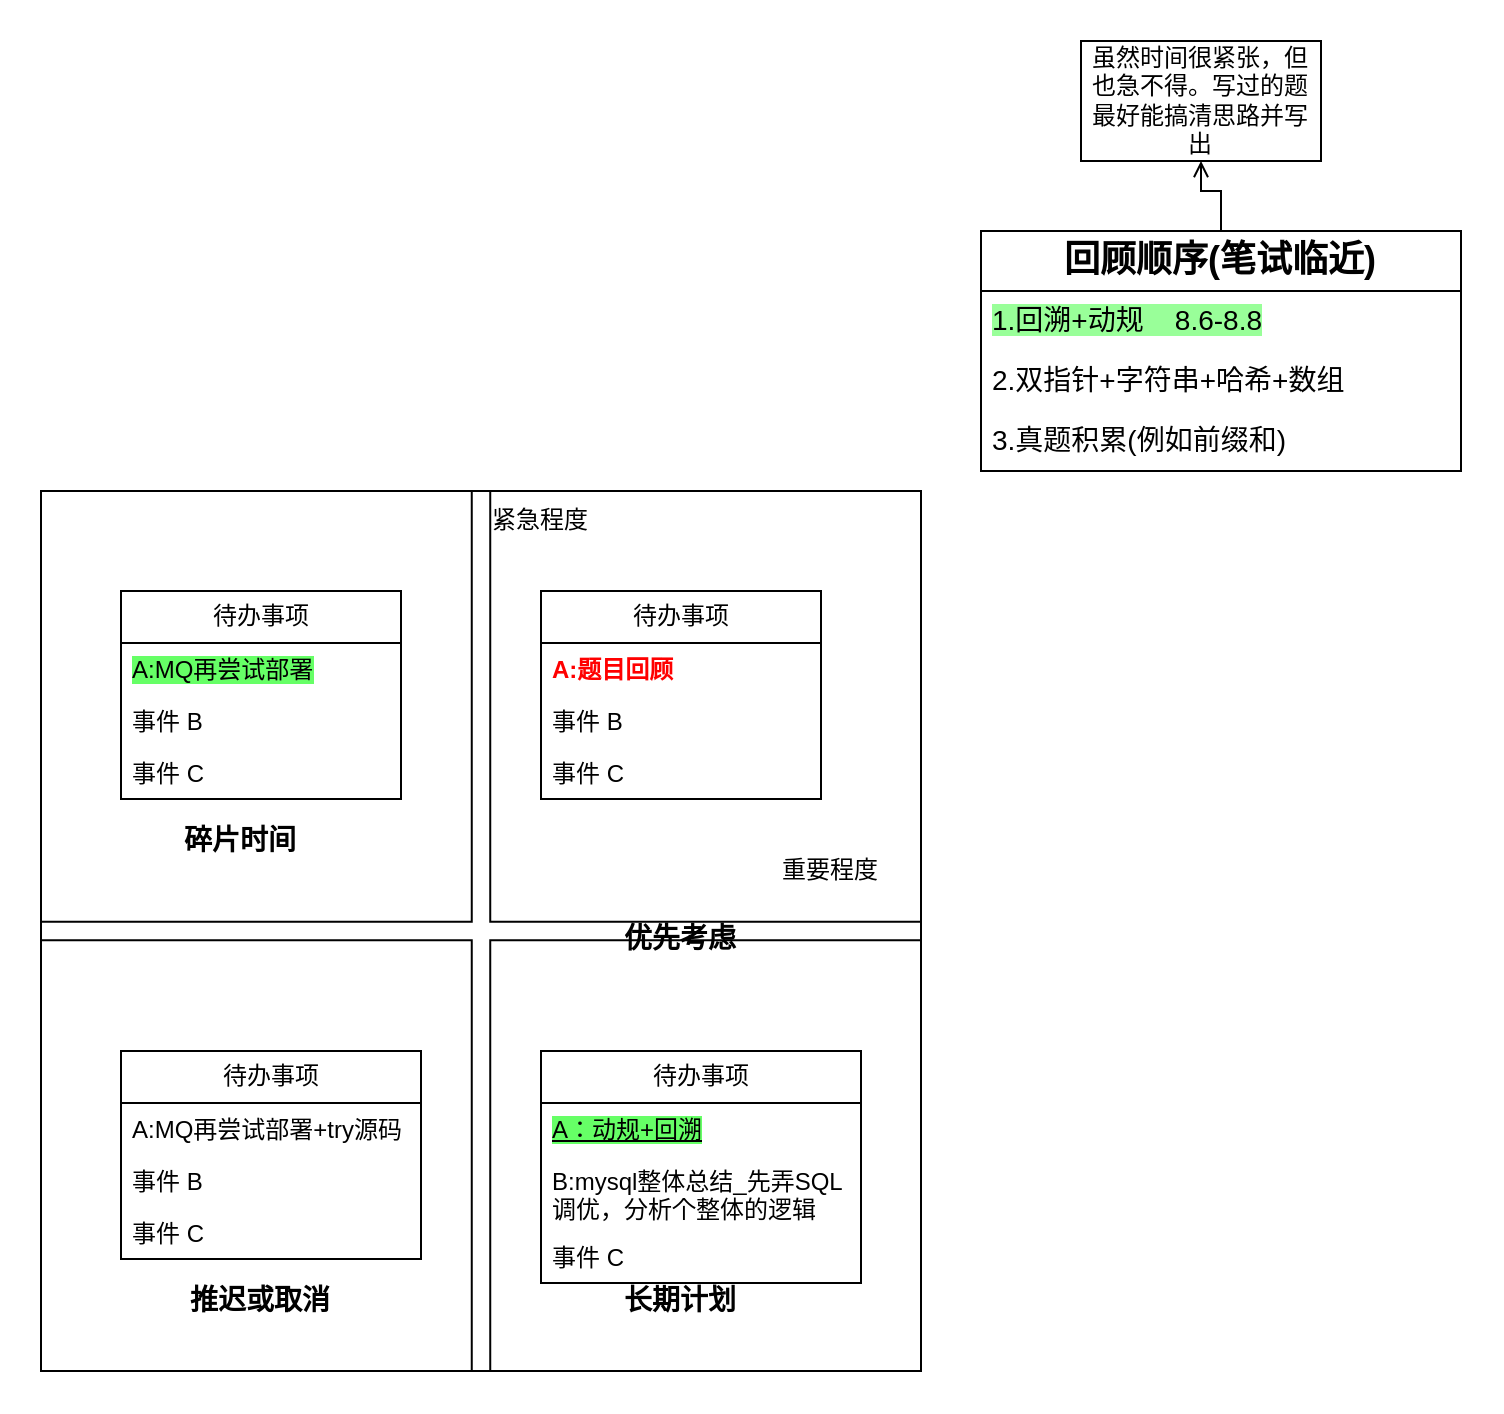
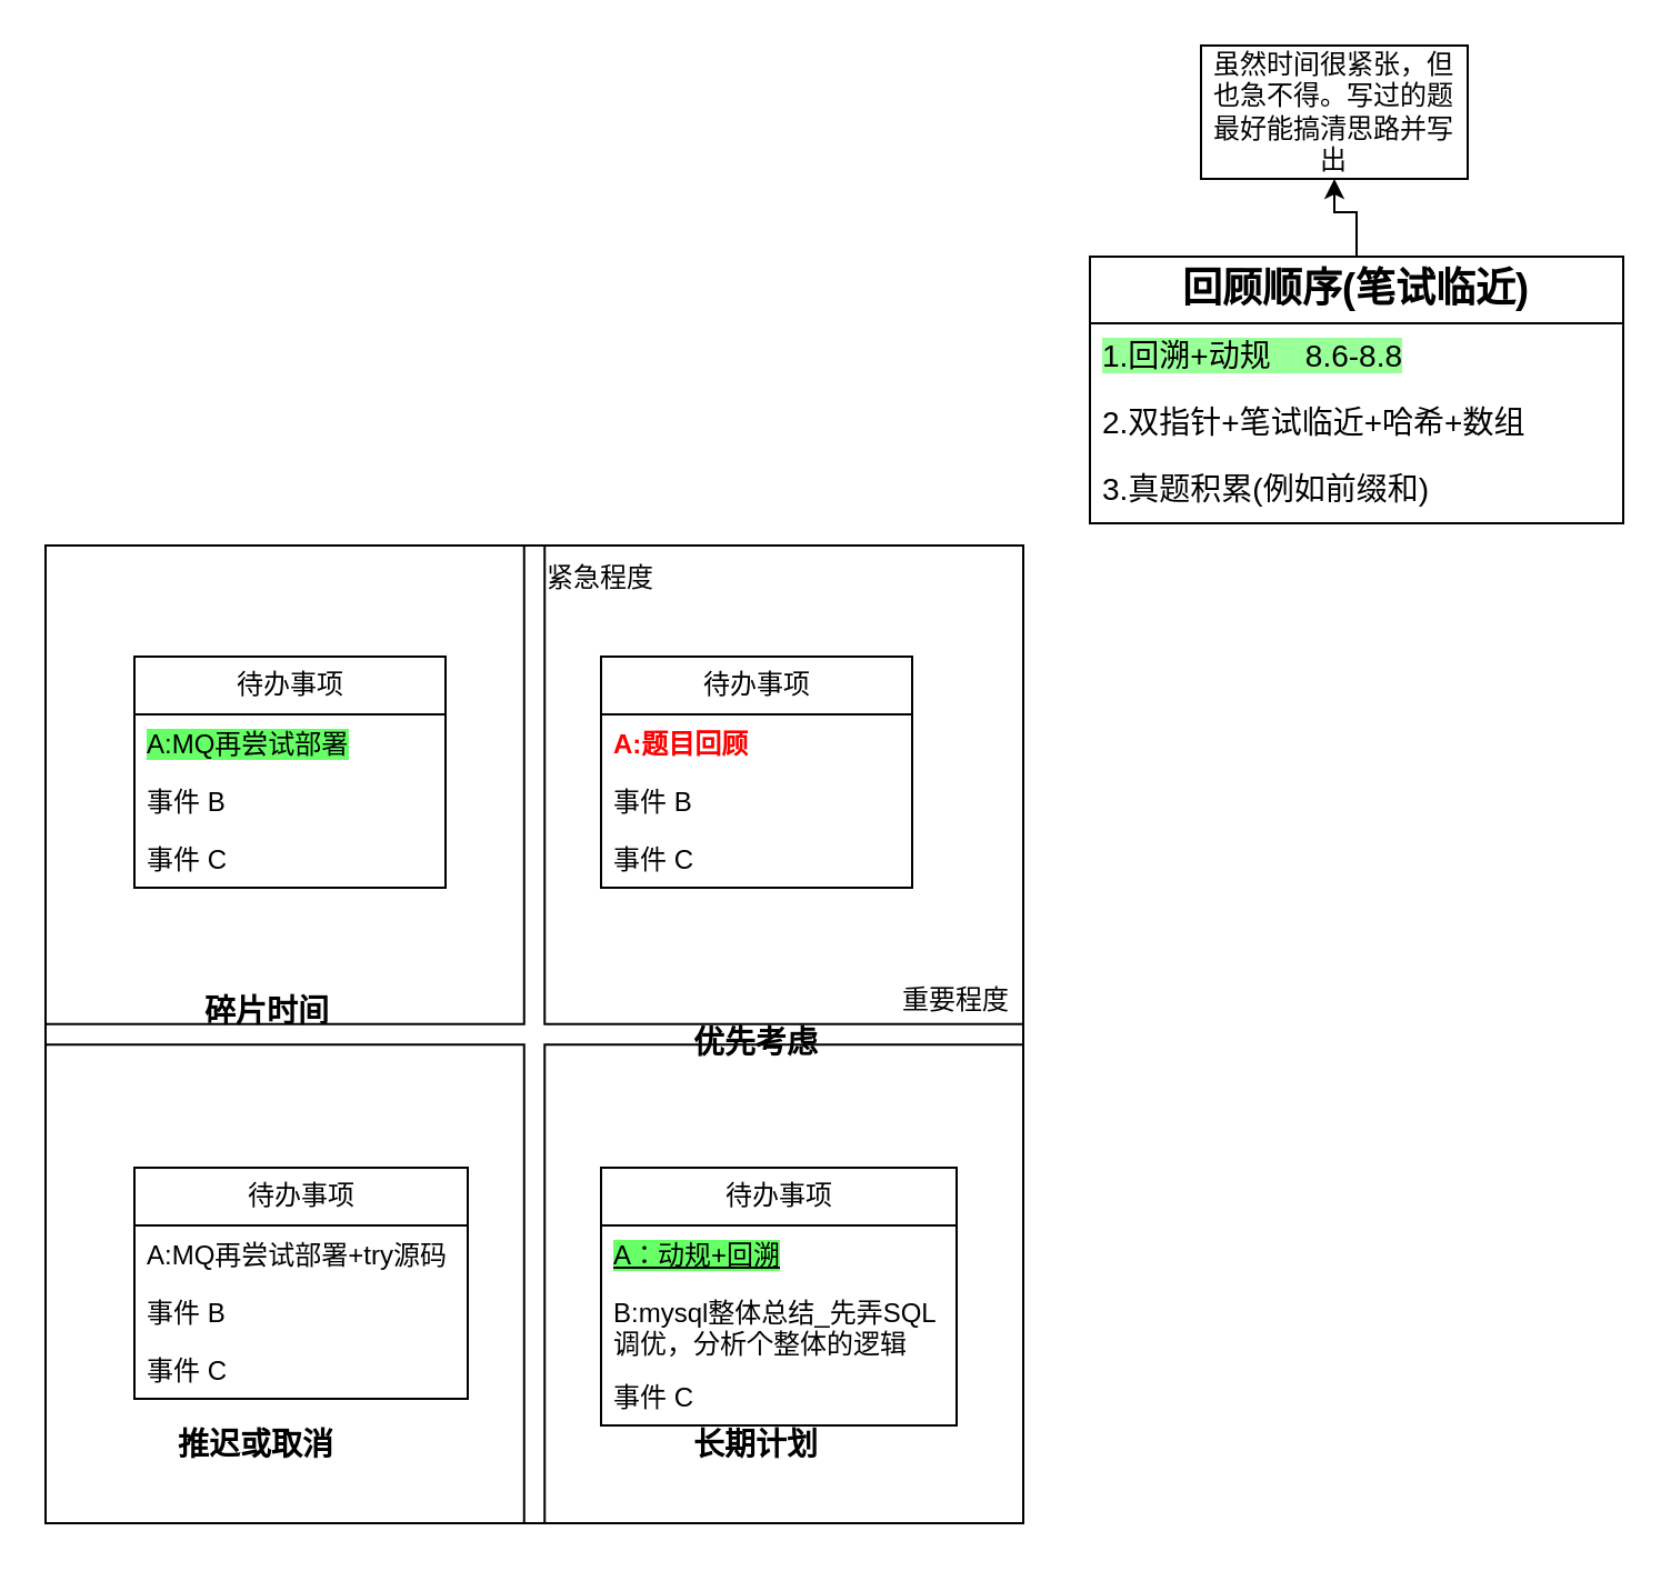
  <mxCell id="0" />
  <mxCell id="1" parent="0" />
  <mxCell id="2" value="" style="whiteSpace=wrap;html=1;aspect=fixed;movable=0;resizable=0;rotatable=0;deletable=0;editable=0;locked=1;connectable=0;" parent="1" vertex="1"><mxGeometry x="20" y="245" width="440" height="440" as="geometry" /></mxCell>
  <mxCell id="3" value="" style="shape=cross;whiteSpace=wrap;html=1;size=0.021;movable=0;resizable=0;rotatable=0;deletable=0;editable=0;locked=1;connectable=0;" parent="1" vertex="1"><mxGeometry x="20" y="245" width="440" height="440" as="geometry" /></mxCell>
- <mxCell id="4" value="重要程度" style="text;html=1;align=center;verticalAlign=middle;whiteSpace=wrap;rounded=0;movable=0;resizable=0;rotatable=0;deletable=0;editable=0;locked=1;connectable=0;" parent="1" vertex="1"><mxGeometry x="385" y="420" width="60" height="30" as="geometry" /></mxCell>
+ <mxCell id="4" value="重要程度" style="text;html=1;align=center;verticalAlign=middle;whiteSpace=wrap;rounded=0;movable=0;resizable=0;rotatable=0;deletable=0;editable=0;locked=1;connectable=0;" parent="1" vertex="1"><mxGeometry x="400" y="435" width="60" height="30" as="geometry" /></mxCell>
  <mxCell id="5" value="紧急程度" style="text;html=1;align=center;verticalAlign=middle;whiteSpace=wrap;rounded=0;movable=0;resizable=0;rotatable=0;deletable=0;editable=0;locked=1;connectable=0;" parent="1" vertex="1"><mxGeometry x="240" y="245" width="60" height="30" as="geometry" /></mxCell>
  <mxCell id="6" value="待办事项" style="swimlane;fontStyle=0;childLayout=stackLayout;horizontal=1;startSize=26;fillColor=none;horizontalStack=0;resizeParent=1;resizeParentMax=0;resizeLast=0;collapsible=1;marginBottom=0;html=1;" parent="1" vertex="1"><mxGeometry x="270" y="295" width="140" height="104" as="geometry" /></mxCell>
  <mxCell id="7" value="&lt;font color=&quot;#ff0000&quot;&gt;&lt;b&gt;A:题目回顾&lt;/b&gt;&lt;/font&gt;" style="text;strokeColor=none;fillColor=none;align=left;verticalAlign=top;spacingLeft=4;spacingRight=4;overflow=hidden;rotatable=0;points=[[0,0.5],[1,0.5]];portConstraint=eastwest;whiteSpace=wrap;html=1;" parent="6" vertex="1"><mxGeometry y="26" width="140" height="26" as="geometry" /></mxCell>
  <mxCell id="8" value="事件 B" style="text;strokeColor=none;fillColor=none;align=left;verticalAlign=top;spacingLeft=4;spacingRight=4;overflow=hidden;rotatable=0;points=[[0,0.5],[1,0.5]];portConstraint=eastwest;whiteSpace=wrap;html=1;" parent="6" vertex="1"><mxGeometry y="52" width="140" height="26" as="geometry" /></mxCell>
  <mxCell id="9" value="事件 C" style="text;strokeColor=none;fillColor=none;align=left;verticalAlign=top;spacingLeft=4;spacingRight=4;overflow=hidden;rotatable=0;points=[[0,0.5],[1,0.5]];portConstraint=eastwest;whiteSpace=wrap;html=1;" parent="6" vertex="1"><mxGeometry y="78" width="140" height="26" as="geometry" /></mxCell>
  <mxCell id="10" value="待办事项" style="swimlane;fontStyle=0;childLayout=stackLayout;horizontal=1;startSize=26;fillColor=none;horizontalStack=0;resizeParent=1;resizeParentMax=0;resizeLast=0;collapsible=1;marginBottom=0;html=1;" parent="1" vertex="1"><mxGeometry x="60" y="295" width="140" height="104" as="geometry" /></mxCell>
  <mxCell id="11" value="&lt;span style=&quot;background-color: rgb(102, 255, 102);&quot;&gt;A:MQ再尝试部署&lt;/span&gt;" style="text;strokeColor=none;fillColor=none;align=left;verticalAlign=top;spacingLeft=4;spacingRight=4;overflow=hidden;rotatable=0;points=[[0,0.5],[1,0.5]];portConstraint=eastwest;whiteSpace=wrap;html=1;" parent="10" vertex="1"><mxGeometry y="26" width="140" height="26" as="geometry" /></mxCell>
  <mxCell id="12" value="事件 B" style="text;strokeColor=none;fillColor=none;align=left;verticalAlign=top;spacingLeft=4;spacingRight=4;overflow=hidden;rotatable=0;points=[[0,0.5],[1,0.5]];portConstraint=eastwest;whiteSpace=wrap;html=1;" parent="10" vertex="1"><mxGeometry y="52" width="140" height="26" as="geometry" /></mxCell>
  <mxCell id="13" value="事件 C" style="text;strokeColor=none;fillColor=none;align=left;verticalAlign=top;spacingLeft=4;spacingRight=4;overflow=hidden;rotatable=0;points=[[0,0.5],[1,0.5]];portConstraint=eastwest;whiteSpace=wrap;html=1;" parent="10" vertex="1"><mxGeometry y="78" width="140" height="26" as="geometry" /></mxCell>
  <mxCell id="14" value="待办事项" style="swimlane;fontStyle=0;childLayout=stackLayout;horizontal=1;startSize=26;fillColor=none;horizontalStack=0;resizeParent=1;resizeParentMax=0;resizeLast=0;collapsible=1;marginBottom=0;html=1;" parent="1" vertex="1"><mxGeometry x="270" y="525" width="160" height="116" as="geometry" /></mxCell>
  <mxCell id="15" value="&lt;u style=&quot;background-color: rgb(102, 255, 102);&quot;&gt;A：动规+回溯&lt;/u&gt;" style="text;strokeColor=none;fillColor=none;align=left;verticalAlign=top;spacingLeft=4;spacingRight=4;overflow=hidden;rotatable=0;points=[[0,0.5],[1,0.5]];portConstraint=eastwest;whiteSpace=wrap;html=1;" parent="14" vertex="1"><mxGeometry y="26" width="160" height="26" as="geometry" /></mxCell>
  <mxCell id="16" value="B:mysql整体总结_先弄SQL调优，分析个整体的逻辑" style="text;strokeColor=none;fillColor=none;align=left;verticalAlign=top;spacingLeft=4;spacingRight=4;overflow=hidden;rotatable=0;points=[[0,0.5],[1,0.5]];portConstraint=eastwest;whiteSpace=wrap;html=1;" parent="14" vertex="1"><mxGeometry y="52" width="160" height="38" as="geometry" /></mxCell>
  <mxCell id="17" value="事件 C" style="text;strokeColor=none;fillColor=none;align=left;verticalAlign=top;spacingLeft=4;spacingRight=4;overflow=hidden;rotatable=0;points=[[0,0.5],[1,0.5]];portConstraint=eastwest;whiteSpace=wrap;html=1;" parent="14" vertex="1"><mxGeometry y="90" width="160" height="26" as="geometry" /></mxCell>
  <mxCell id="18" value="待办事项" style="swimlane;fontStyle=0;childLayout=stackLayout;horizontal=1;startSize=26;fillColor=none;horizontalStack=0;resizeParent=1;resizeParentMax=0;resizeLast=0;collapsible=1;marginBottom=0;html=1;" parent="1" vertex="1"><mxGeometry x="60" y="525" width="150" height="104" as="geometry" /></mxCell>
  <mxCell id="19" value="A:MQ再尝试部署+try源码" style="text;strokeColor=none;fillColor=none;align=left;verticalAlign=top;spacingLeft=4;spacingRight=4;overflow=hidden;rotatable=0;points=[[0,0.5],[1,0.5]];portConstraint=eastwest;whiteSpace=wrap;html=1;" parent="18" vertex="1"><mxGeometry y="26" width="150" height="26" as="geometry" /></mxCell>
  <mxCell id="20" value="事件 B" style="text;strokeColor=none;fillColor=none;align=left;verticalAlign=top;spacingLeft=4;spacingRight=4;overflow=hidden;rotatable=0;points=[[0,0.5],[1,0.5]];portConstraint=eastwest;whiteSpace=wrap;html=1;" parent="18" vertex="1"><mxGeometry y="52" width="150" height="26" as="geometry" /></mxCell>
  <mxCell id="21" value="事件 C" style="text;strokeColor=none;fillColor=none;align=left;verticalAlign=top;spacingLeft=4;spacingRight=4;overflow=hidden;rotatable=0;points=[[0,0.5],[1,0.5]];portConstraint=eastwest;whiteSpace=wrap;html=1;" parent="18" vertex="1"><mxGeometry y="78" width="150" height="26" as="geometry" /></mxCell>
  <mxCell id="22" value="&lt;b&gt;&lt;font style=&quot;font-size: 14px;&quot;&gt;优先考虑&lt;/font&gt;&lt;/b&gt;" style="text;html=1;align=center;verticalAlign=middle;whiteSpace=wrap;rounded=0;" parent="1" vertex="1"><mxGeometry x="310" y="454" width="60" height="30" as="geometry" /></mxCell>
  <mxCell id="23" value="&lt;b&gt;&lt;font style=&quot;font-size: 14px;&quot;&gt;长期计划&lt;/font&gt;&lt;/b&gt;" style="text;html=1;align=center;verticalAlign=middle;whiteSpace=wrap;rounded=0;" parent="1" vertex="1"><mxGeometry x="310" y="635" width="60" height="30" as="geometry" /></mxCell>
- <mxCell id="24" value="&lt;b&gt;&lt;font style=&quot;font-size: 14px;&quot;&gt;推迟或取消&lt;/font&gt;&lt;/b&gt;" style="text;html=1;align=center;verticalAlign=middle;whiteSpace=wrap;rounded=0;" parent="1" vertex="1"><mxGeometry x="90" y="635" width="80" height="30" as="geometry" /></mxCell>
- <mxCell id="25" value="&lt;b&gt;&lt;font style=&quot;font-size: 14px;&quot;&gt;碎片时间&lt;/font&gt;&lt;/b&gt;" style="text;html=1;align=center;verticalAlign=middle;whiteSpace=wrap;rounded=0;" parent="1" vertex="1"><mxGeometry x="90" y="405" width="60" height="30" as="geometry" /></mxCell>
- <mxCell id="26" value="" style="edgeStyle=orthogonalEdgeStyle;rounded=0;orthogonalLoop=1;jettySize=auto;html=1;endArrow=open;" edge="1" parent="1" source="27" target="31"><mxGeometry relative="1" as="geometry" /></mxCell>
+ <mxCell id="24" value="&lt;b&gt;&lt;font style=&quot;font-size: 14px;&quot;&gt;推迟或取消&lt;/font&gt;&lt;/b&gt;" style="text;html=1;align=center;verticalAlign=middle;whiteSpace=wrap;rounded=0;" parent="1" vertex="1"><mxGeometry x="75" y="635" width="80" height="30" as="geometry" /></mxCell>
+ <mxCell id="25" value="&lt;b&gt;&lt;font style=&quot;font-size: 14px;&quot;&gt;碎片时间&lt;/font&gt;&lt;/b&gt;" style="text;html=1;align=center;verticalAlign=middle;whiteSpace=wrap;rounded=0;" parent="1" vertex="1"><mxGeometry x="90" y="440" width="60" height="30" as="geometry" /></mxCell>
+ <mxCell id="26" value="" style="edgeStyle=orthogonalEdgeStyle;rounded=0;orthogonalLoop=1;jettySize=auto;html=1;" edge="1" parent="1" source="27" target="31"><mxGeometry relative="1" as="geometry" /></mxCell>
  <mxCell id="27" value="&lt;h2&gt;回顾顺序(笔试临近)&lt;/h2&gt;" style="swimlane;fontStyle=0;childLayout=stackLayout;horizontal=1;startSize=30;horizontalStack=0;resizeParent=1;resizeParentMax=0;resizeLast=0;collapsible=1;marginBottom=0;whiteSpace=wrap;html=1;" parent="1" vertex="1"><mxGeometry x="490" y="115" width="240" height="120" as="geometry" /></mxCell>
  <mxCell id="28" value="&lt;font style=&quot;font-size: 14px; background-color: rgb(153, 255, 153);&quot;&gt;1.回溯+动规&amp;nbsp; &amp;nbsp; 8.6-8.8&lt;/font&gt;" style="text;strokeColor=none;fillColor=none;align=left;verticalAlign=middle;spacingLeft=4;spacingRight=4;overflow=hidden;points=[[0,0.5],[1,0.5]];portConstraint=eastwest;rotatable=0;whiteSpace=wrap;html=1;" parent="27" vertex="1"><mxGeometry y="30" width="240" height="30" as="geometry" /></mxCell>
- <mxCell id="29" value="&lt;font style=&quot;font-size: 14px;&quot;&gt;2.双指针+字符串+哈希+数组&lt;/font&gt;" style="text;strokeColor=none;fillColor=none;align=left;verticalAlign=middle;spacingLeft=4;spacingRight=4;overflow=hidden;points=[[0,0.5],[1,0.5]];portConstraint=eastwest;rotatable=0;whiteSpace=wrap;html=1;" parent="27" vertex="1"><mxGeometry y="60" width="240" height="30" as="geometry" /></mxCell>
+ <mxCell id="29" value="&lt;font style=&quot;font-size: 14px;&quot;&gt;2.双指针+笔试临近+哈希+数组&lt;/font&gt;" style="text;strokeColor=none;fillColor=none;align=left;verticalAlign=middle;spacingLeft=4;spacingRight=4;overflow=hidden;points=[[0,0.5],[1,0.5]];portConstraint=eastwest;rotatable=0;whiteSpace=wrap;html=1;" parent="27" vertex="1"><mxGeometry y="60" width="240" height="30" as="geometry" /></mxCell>
  <mxCell id="30" value="&lt;font style=&quot;font-size: 14px;&quot;&gt;3.真题积累(例如前缀和)&lt;/font&gt;" style="text;strokeColor=none;fillColor=none;align=left;verticalAlign=middle;spacingLeft=4;spacingRight=4;overflow=hidden;points=[[0,0.5],[1,0.5]];portConstraint=eastwest;rotatable=0;whiteSpace=wrap;html=1;" parent="27" vertex="1"><mxGeometry y="90" width="240" height="30" as="geometry" /></mxCell>
  <mxCell id="31" value="虽然时间很紧张，但也急不得。写过的题最好能搞清思路并写出" style="whiteSpace=wrap;html=1;fontStyle=0;startSize=30;" vertex="1" parent="1"><mxGeometry x="540" y="20" width="120" height="60" as="geometry" /></mxCell>
